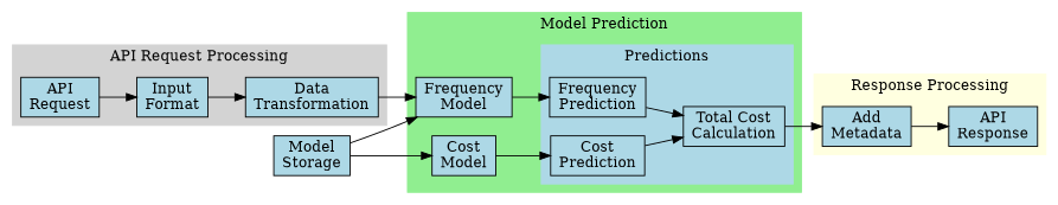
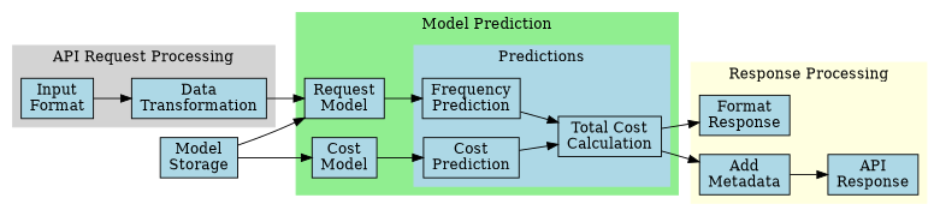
  digraph {
    rankdir=LR
    node [fillcolor=lightblue shape=box style=filled]
-   n1 [label="API\nRequest"]
    n2 [label="Input\nFormat"]
    n3 [label="Data\nTransformation"]
    n4 [label="Frequency\nPrediction"]
    n5 [label="Total Cost\nCalculation"]
    n6 [label="Cost\nPrediction"]
-   n7 [label="Frequency\nModel"]
+   n7 [label="Request\nModel"]
    n8 [label="Cost\nModel"]
+   n9 [label="Format\nResponse"]
    n10 [label="Add\nMetadata"]
    n11 [label="API\nResponse"]
    n12 [label="Model\nStorage"]
    subgraph cluster_1 {
      color=lightgrey
      label="API Request Processing"
      style=filled
-     n1
      n2
      n3
    }
    subgraph cluster_2 {
      color=lightgreen
      label="Model Prediction"
      style=filled
      n7
      n8
      subgraph cluster_3 {
        color=lightblue
        label=Predictions
        style=filled
        n4
        n5
        n6
      }
    }
    subgraph cluster_4 {
      color=lightyellow
      label="Response Processing"
      style=filled
+     n9
      n10
      n11
    }
-   n1 -> n2
    n2 -> n3
    n3 -> n7
    n4 -> n5
+   n5 -> n9
    n5 -> n10
    n6 -> n5
    n7 -> n4
    n8 -> n6
    n10 -> n11
    n12 -> n7
    n12 -> n8
  }
